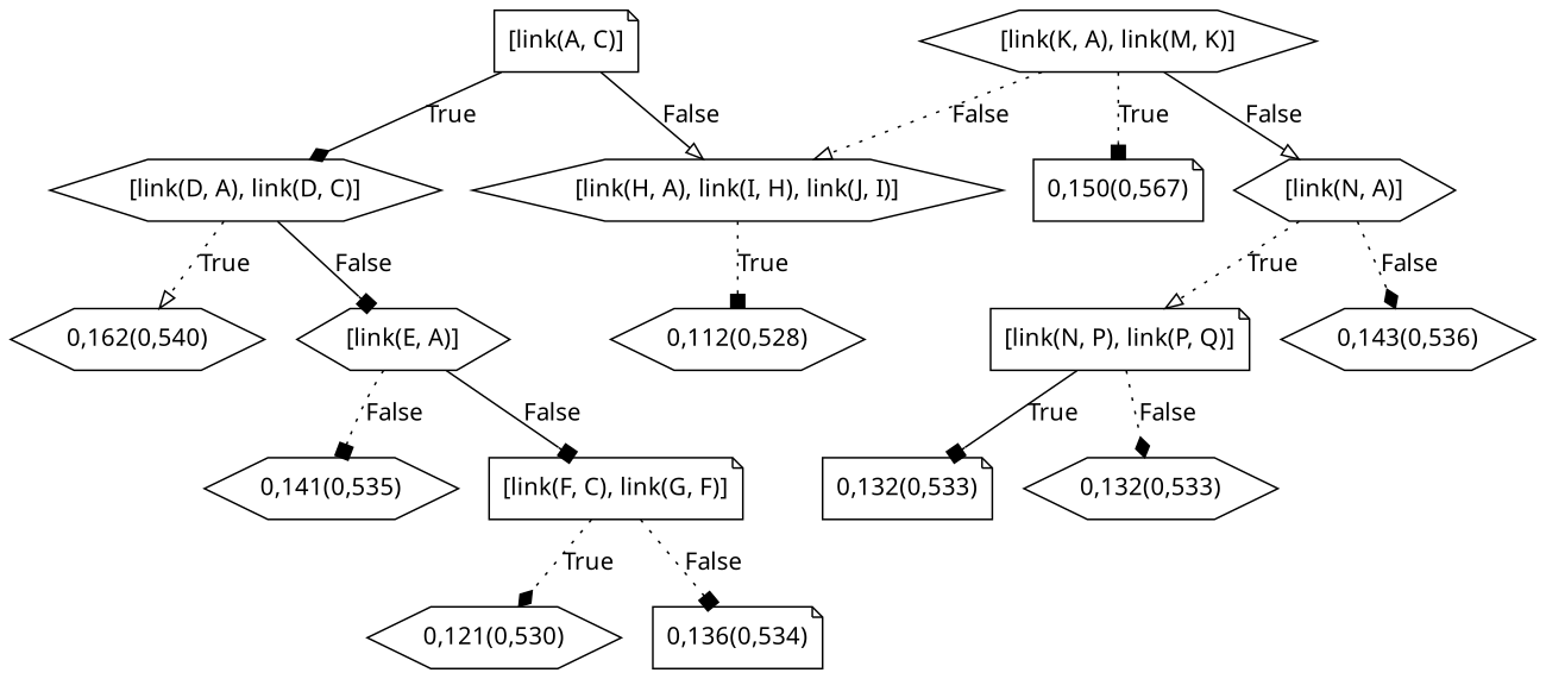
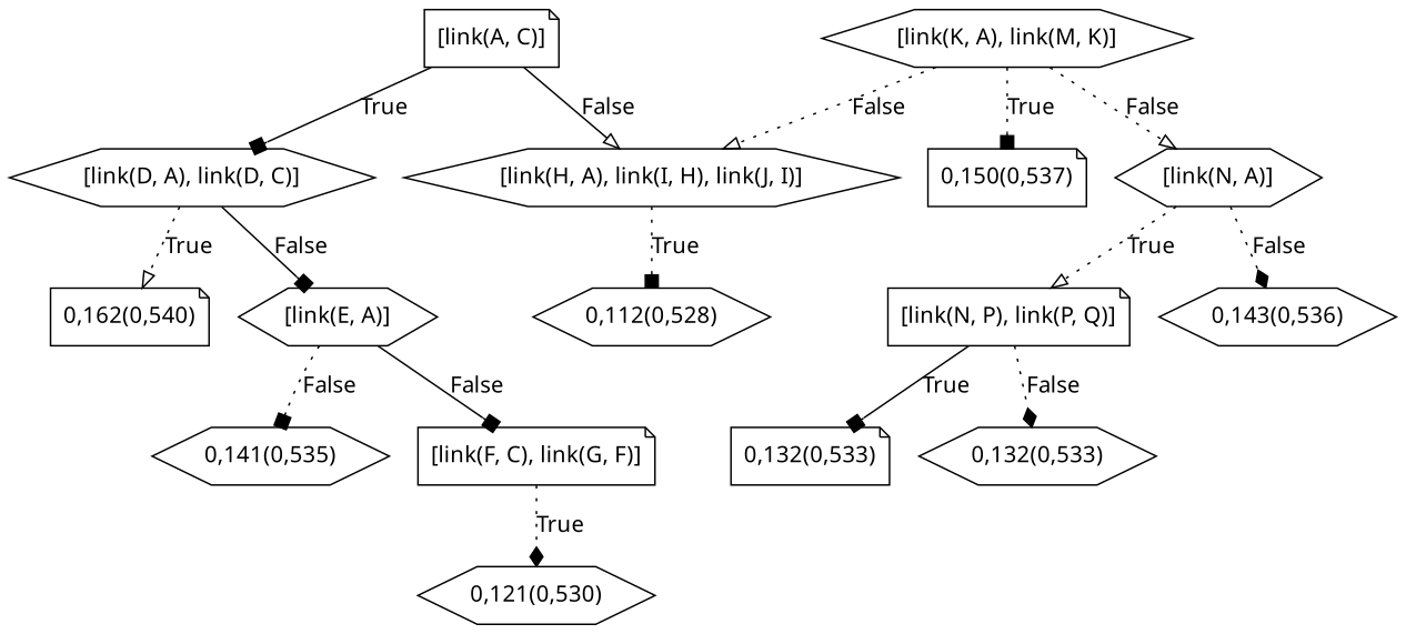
  digraph {
    fontname="Noto Sans"
    node [fontname="Noto Sans" shape=hexagon]
    edge [arrowhead=box fontname="Noto Sans" style=dotted]
    n1 [label="[link(A, C)]" shape=note]
    n2 [label="[link(D, A), link(D, C)]"]
    n3 [label="[link(H, A), link(I, H), link(J, I)]"]
-   n4 [label="0,162(0,540)"]
+   n4 [label="0,162(0,540)" shape=note]
    n5 [label="[link(E, A)]"]
    n6 [label="0,112(0,528)"]
    n7 [label="0,141(0,535)"]
    n8 [label="[link(F, C), link(G, F)]" shape=note]
    n9 [label="[link(K, A), link(M, K)]"]
-   n10 [label="0,150(0,567)" shape=note]
+   n10 [label="0,150(0,537)" shape=note]
    n11 [label="[link(N, A)]"]
    n12 [label="0,121(0,530)"]
-   n13 [label="0,136(0,534)" shape=note]
    n14 [label="[link(N, P), link(P, Q)]" shape=note]
    n15 [label="0,143(0,536)"]
    n16 [label="0,132(0,533)" shape=note]
    n17 [label="0,132(0,533)"]
-   n1 -> n2 [arrowhead=diamond label=True style=solid]
+   n1 -> n2 [label=True style=solid]
    n1 -> n3 [arrowhead=onormal label=False style=solid]
    n2 -> n4 [arrowhead=onormal label=True]
    n2 -> n5 [label=False style=solid]
    n3 -> n6 [label=True]
    n5 -> n7 [label=False]
    n5 -> n8 [label=False style=solid]
    n8 -> n12 [arrowhead=diamond label=True]
-   n8 -> n13 [label=False]
    n9 -> n3 [arrowhead=onormal label=False]
    n9 -> n10 [label=True]
-   n9 -> n11 [arrowhead=onormal label=False style=solid]
+   n9 -> n11 [arrowhead=onormal label=False]
    n11 -> n14 [arrowhead=onormal label=True]
    n11 -> n15 [arrowhead=diamond label=False]
    n14 -> n16 [label=True style=solid]
    n14 -> n17 [arrowhead=diamond label=False]
  }
